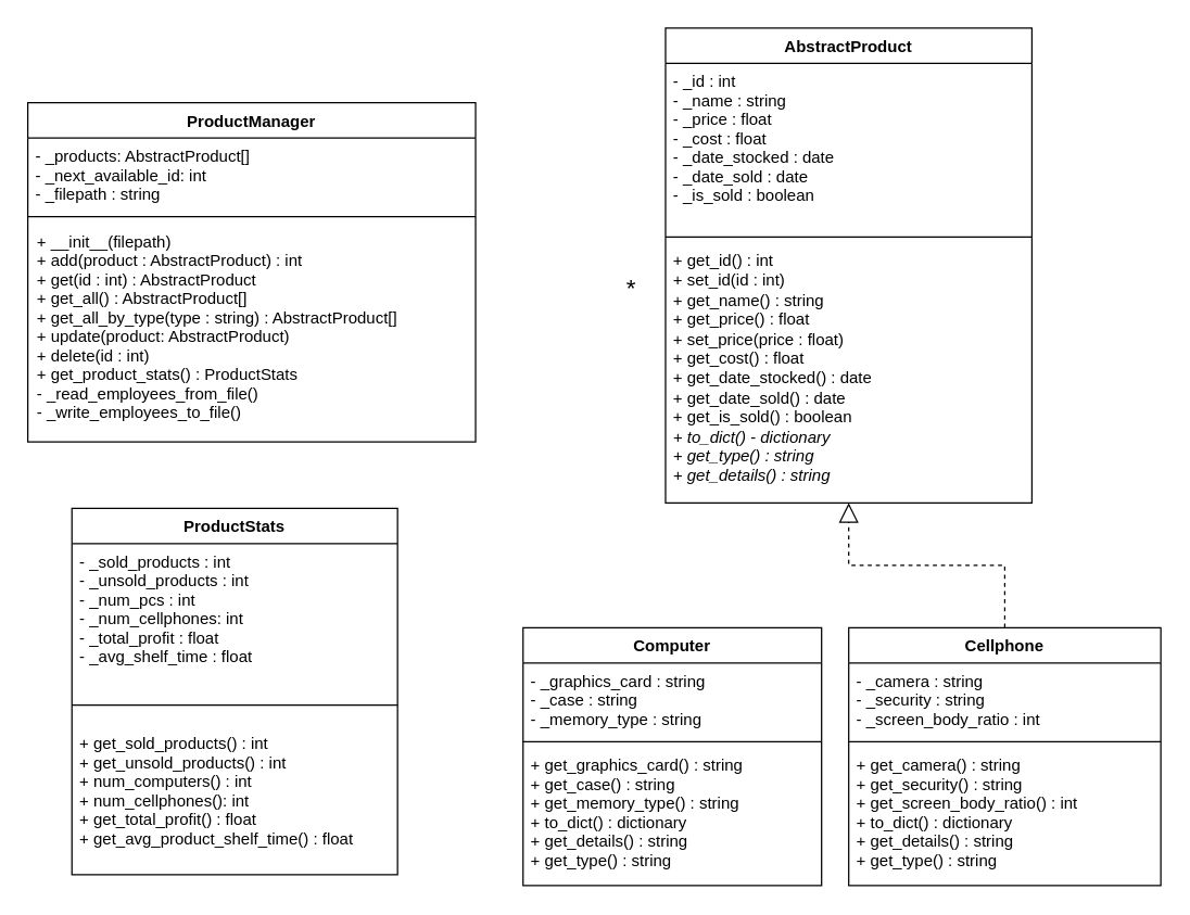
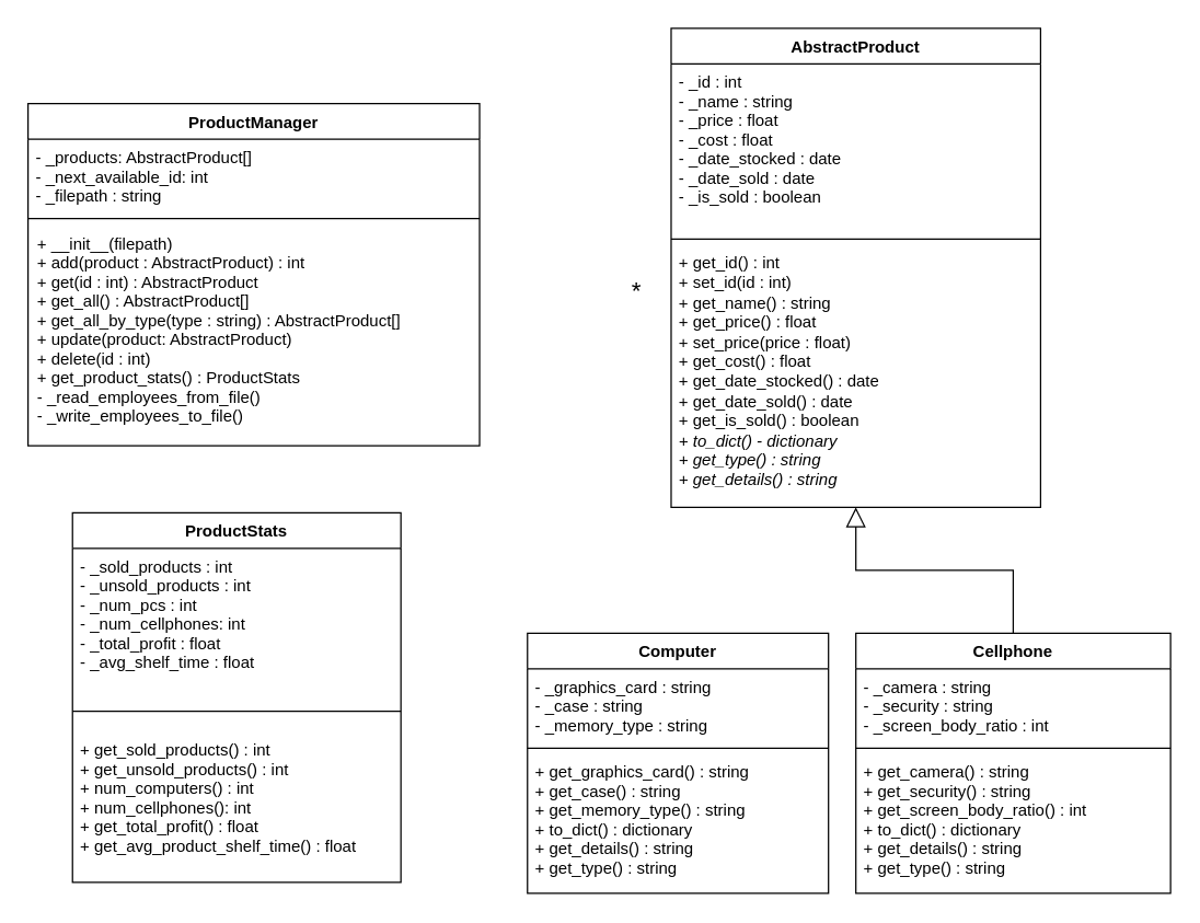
  <mxCell id="0" />
  <mxCell id="1" parent="0" />
  <mxCell id="2" value="ProductManager" style="swimlane;fontStyle=1;align=center;verticalAlign=top;childLayout=stackLayout;horizontal=1;startSize=26;horizontalStack=0;resizeParent=1;resizeParentMax=0;resizeLast=0;collapsible=1;marginBottom=0;" parent="1" vertex="1"><mxGeometry x="20" y="75" width="330" height="250" as="geometry" /></mxCell>
  <mxCell id="3" value="- _products: AbstractProduct[]&#10;- _next_available_id: int&#10;- _filepath : string" style="text;strokeColor=none;fillColor=none;align=left;verticalAlign=top;spacingLeft=4;spacingRight=4;overflow=hidden;rotatable=0;points=[[0,0.5],[1,0.5]];portConstraint=eastwest;" parent="2" vertex="1"><mxGeometry y="26" width="330" height="54" as="geometry" /></mxCell>
  <mxCell id="4" value="" style="line;strokeWidth=1;fillColor=none;align=left;verticalAlign=middle;spacingTop=-1;spacingLeft=3;spacingRight=3;rotatable=0;labelPosition=right;points=[];portConstraint=eastwest;" parent="2" vertex="1"><mxGeometry y="80" width="330" height="8" as="geometry" /></mxCell>
  <mxCell id="5" value="+ __init__(filepath)&#10;+ add(product : AbstractProduct) : int&#10;+ get(id : int) : AbstractProduct&#10;+ get_all() : AbstractProduct[]  &#10;+ get_all_by_type(type : string) : AbstractProduct[]&#10;+ update(product: AbstractProduct) &#10;+ delete(id : int)&#10;+ get_product_stats() : ProductStats&#10;- _read_employees_from_file()&#10;- _write_employees_to_file()" style="text;strokeColor=none;fillColor=none;align=left;verticalAlign=top;spacingLeft=4;spacingRight=4;overflow=hidden;rotatable=0;points=[[0,0.5],[1,0.5]];portConstraint=eastwest;spacing=3;" parent="2" vertex="1"><mxGeometry y="88" width="330" height="162" as="geometry" /></mxCell>
  <mxCell id="6" value="ProductStats" style="swimlane;fontStyle=1;align=center;verticalAlign=top;childLayout=stackLayout;horizontal=1;startSize=26;horizontalStack=0;resizeParent=1;resizeParentMax=0;resizeLast=0;collapsible=1;marginBottom=0;" parent="1" vertex="1"><mxGeometry x="52.5" y="374" width="240" height="270" as="geometry" /></mxCell>
  <mxCell id="7" value="- _sold_products : int&#10;- _unsold_products : int&#10;- _num_pcs : int&#10;- _num_cellphones: int&#10;- _total_profit : float&#10;- _avg_shelf_time : float " style="text;strokeColor=none;fillColor=none;align=left;verticalAlign=top;spacingLeft=4;spacingRight=4;overflow=hidden;rotatable=0;points=[[0,0.5],[1,0.5]];portConstraint=eastwest;" parent="6" vertex="1"><mxGeometry y="26" width="240" height="104" as="geometry" /></mxCell>
  <mxCell id="8" value="" style="line;strokeWidth=1;fillColor=none;align=left;verticalAlign=middle;spacingTop=-1;spacingLeft=3;spacingRight=3;rotatable=0;labelPosition=right;points=[];portConstraint=eastwest;" parent="6" vertex="1"><mxGeometry y="130" width="240" height="30" as="geometry" /></mxCell>
  <mxCell id="9" value="+ get_sold_products() : int&#10;+ get_unsold_products() : int&#10;+ num_computers() : int&#10;+ num_cellphones(): int&#10;+ get_total_profit() : float&#10;+ get_avg_product_shelf_time() : float" style="text;strokeColor=none;fillColor=none;align=left;verticalAlign=top;spacingLeft=4;spacingRight=4;overflow=hidden;rotatable=0;points=[[0,0.5],[1,0.5]];portConstraint=eastwest;" parent="6" vertex="1"><mxGeometry y="160" width="240" height="110" as="geometry" /></mxCell>
  <mxCell id="10" value="AbstractProduct" style="swimlane;fontStyle=1;align=center;verticalAlign=top;childLayout=stackLayout;horizontal=1;startSize=26;horizontalStack=0;resizeParent=1;resizeParentMax=0;resizeLast=0;collapsible=1;marginBottom=0;" parent="1" vertex="1"><mxGeometry x="490" y="20" width="270" height="350" as="geometry" /></mxCell>
  <mxCell id="11" value="- _id : int&#10;- _name : string&#10;- _price : float&#10;- _cost : float&#10;- _date_stocked : date&#10;- _date_sold : date&#10;- _is_sold : boolean" style="text;strokeColor=none;fillColor=none;align=left;verticalAlign=top;spacingLeft=4;spacingRight=4;overflow=hidden;rotatable=0;points=[[0,0.5],[1,0.5]];portConstraint=eastwest;" parent="10" vertex="1"><mxGeometry y="26" width="270" height="124" as="geometry" /></mxCell>
  <mxCell id="12" value="" style="line;strokeWidth=1;fillColor=none;align=left;verticalAlign=middle;spacingTop=-1;spacingLeft=3;spacingRight=3;rotatable=0;labelPosition=right;points=[];portConstraint=eastwest;" parent="10" vertex="1"><mxGeometry y="150" width="270" height="8" as="geometry" /></mxCell>
  <mxCell id="13" value="+ get_id() : int&lt;br&gt;+ set_id(id : int)&lt;br&gt;+ get_name() : string&lt;br&gt;+ get_price() : float&lt;br&gt;+ set_price(price : float)&lt;br&gt;+ get_cost() : float&lt;br&gt;+ get_date_stocked() : date&lt;br&gt;+ get_date_sold() : date&lt;br&gt;+ get_is_sold() : boolean&lt;br&gt;&lt;i&gt;+ to_dict() - dictionary&lt;br&gt;+ get_type() : string&lt;br&gt;+ get_details() : string&lt;/i&gt;" style="text;strokeColor=none;fillColor=none;align=left;verticalAlign=top;spacingLeft=4;spacingRight=4;overflow=hidden;rotatable=0;points=[[0,0.5],[1,0.5]];portConstraint=eastwest;html=1;" parent="10" vertex="1"><mxGeometry y="158" width="270" height="192" as="geometry" /></mxCell>
  <mxCell id="14" value="Computer" style="swimlane;fontStyle=1;align=center;verticalAlign=top;childLayout=stackLayout;horizontal=1;startSize=26;horizontalStack=0;resizeParent=1;resizeParentMax=0;resizeLast=0;collapsible=1;marginBottom=0;" parent="1" vertex="1"><mxGeometry x="385" y="462" width="220" height="190" as="geometry" /></mxCell>
  <mxCell id="15" value="- _graphics_card : string&#10;- _case : string&#10;- _memory_type : string" style="text;strokeColor=none;fillColor=none;align=left;verticalAlign=top;spacingLeft=4;spacingRight=4;overflow=hidden;rotatable=0;points=[[0,0.5],[1,0.5]];portConstraint=eastwest;" parent="14" vertex="1"><mxGeometry y="26" width="220" height="54" as="geometry" /></mxCell>
  <mxCell id="16" value="" style="line;strokeWidth=1;fillColor=none;align=left;verticalAlign=middle;spacingTop=-1;spacingLeft=3;spacingRight=3;rotatable=0;labelPosition=right;points=[];portConstraint=eastwest;" parent="14" vertex="1"><mxGeometry y="80" width="220" height="8" as="geometry" /></mxCell>
  <mxCell id="17" value="+ get_graphics_card() : string&#10;+ get_case() : string&#10;+ get_memory_type() : string&#10;+ to_dict() : dictionary&#10;+ get_details() : string&#10;+ get_type() : string" style="text;strokeColor=none;fillColor=none;align=left;verticalAlign=top;spacingLeft=4;spacingRight=4;overflow=hidden;rotatable=0;points=[[0,0.5],[1,0.5]];portConstraint=eastwest;" parent="14" vertex="1"><mxGeometry y="88" width="220" height="102" as="geometry" /></mxCell>
  <mxCell id="18" value="Cellphone" style="swimlane;fontStyle=1;align=center;verticalAlign=top;childLayout=stackLayout;horizontal=1;startSize=26;horizontalStack=0;resizeParent=1;resizeParentMax=0;resizeLast=0;collapsible=1;marginBottom=0;" parent="1" vertex="1"><mxGeometry x="625" y="462" width="230" height="190" as="geometry" /></mxCell>
  <mxCell id="19" value="- _camera : string&#10;- _security : string&#10;- _screen_body_ratio : int" style="text;strokeColor=none;fillColor=none;align=left;verticalAlign=top;spacingLeft=4;spacingRight=4;overflow=hidden;rotatable=0;points=[[0,0.5],[1,0.5]];portConstraint=eastwest;" parent="18" vertex="1"><mxGeometry y="26" width="230" height="54" as="geometry" /></mxCell>
  <mxCell id="20" value="" style="line;strokeWidth=1;fillColor=none;align=left;verticalAlign=middle;spacingTop=-1;spacingLeft=3;spacingRight=3;rotatable=0;labelPosition=right;points=[];portConstraint=eastwest;" parent="18" vertex="1"><mxGeometry y="80" width="230" height="8" as="geometry" /></mxCell>
  <mxCell id="21" value="+ get_camera() : string&#10;+ get_security() : string&#10;+ get_screen_body_ratio() : int&#10;+ to_dict() : dictionary&#10;+ get_details() : string&#10;+ get_type() : string" style="text;strokeColor=none;fillColor=none;align=left;verticalAlign=top;spacingLeft=4;spacingRight=4;overflow=hidden;rotatable=0;points=[[0,0.5],[1,0.5]];portConstraint=eastwest;" parent="18" vertex="1"><mxGeometry y="88" width="230" height="102" as="geometry" /></mxCell>
- <mxCell id="22" value="" style="endArrow=block;endFill=0;endSize=12;html=1;edgeStyle=orthogonalEdgeStyle;rounded=0;dashed=1;" parent="1" source="18" target="10" edge="1"><mxGeometry width="160" relative="1" as="geometry"><mxPoint x="320" y="472" as="sourcePoint" /><mxPoint x="480" y="472" as="targetPoint" /></mxGeometry></mxCell>
+ <mxCell id="22" value="" style="endArrow=block;endFill=0;endSize=12;html=1;edgeStyle=orthogonalEdgeStyle;rounded=0;" parent="1" source="18" target="10" edge="1"><mxGeometry width="160" relative="1" as="geometry"><mxPoint x="320" y="472" as="sourcePoint" /><mxPoint x="480" y="472" as="targetPoint" /></mxGeometry></mxCell>
  <mxCell id="23" value="&lt;font style=&quot;font-size: 18px&quot;&gt;*&lt;/font&gt;" style="text;html=1;strokeColor=none;fillColor=none;align=center;verticalAlign=middle;whiteSpace=wrap;rounded=0;" parent="1" vertex="1"><mxGeometry x="445" y="199" width="40" height="26" as="geometry" /></mxCell>
